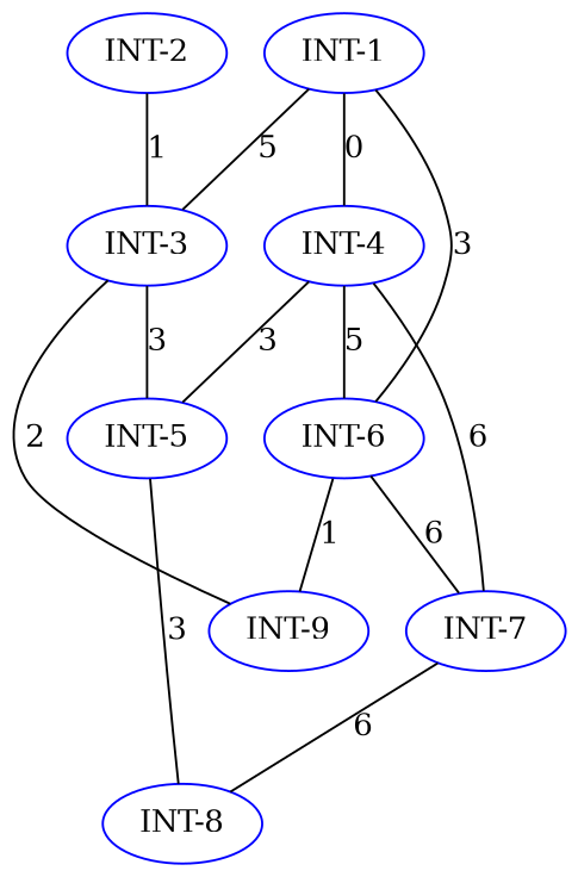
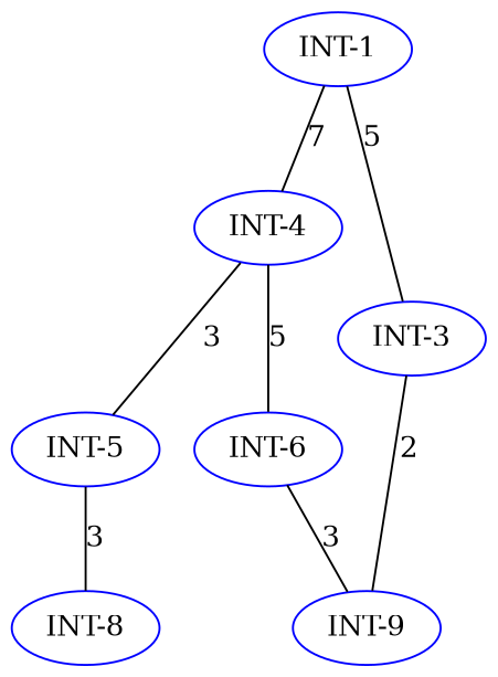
  strict graph {
    node [color=blue]
    edge [color=black]
    n1 [label="INT-1"]
    n2 [label="INT-4"]
    n3 [label="INT-6"]
    n4 [label="INT-3"]
-   n5 [label="INT-2"]
    n6 [label="INT-5"]
-   n7 [label="INT-7"]
    n8 [label="INT-9"]
    n9 [label="INT-8"]
-   n1 -- n2 [label=0]
-   n1 -- n3 [label=3]
+   n1 -- n2 [label=7]
    n1 -- n4 [label=5]
    n2 -- n3 [label=5]
    n2 -- n6 [label=3]
-   n2 -- n7 [label=6]
-   n3 -- n7 [label=6]
-   n3 -- n8 [label=1]
-   n4 -- n6 [label=3]
+   n3 -- n8 [label=3]
    n4 -- n8 [label=2]
-   n5 -- n4 [label=1]
    n6 -- n9 [label=3]
-   n7 -- n9 [label=6]
  }
